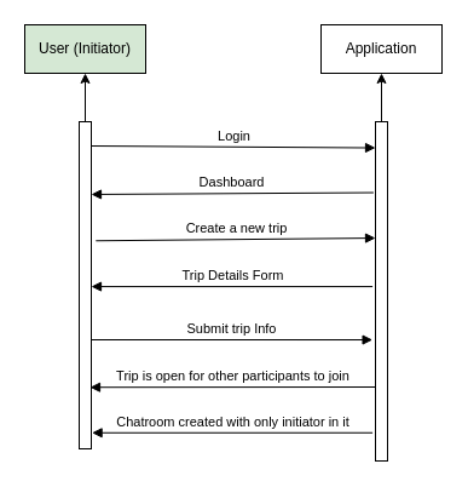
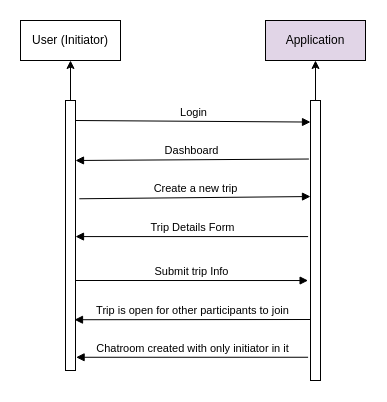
  <mxCell id="0" />
  <mxCell id="1" parent="0" />
- <mxCell id="2" value="User (Initiator)" style="rounded=0;whiteSpace=wrap;html=1;fillColor=#d5e8d4;" vertex="1" parent="1"><mxGeometry x="20" y="20" width="100" height="40" as="geometry" /></mxCell>
- <mxCell id="3" value="Application" style="rounded=0;whiteSpace=wrap;html=1;" vertex="1" parent="1"><mxGeometry x="265" y="20" width="100" height="40" as="geometry" /></mxCell>
+ <mxCell id="2" value="User (Initiator)" style="rounded=0;whiteSpace=wrap;html=1;" vertex="1" parent="1"><mxGeometry x="20" y="20" width="100" height="40" as="geometry" /></mxCell>
+ <mxCell id="3" value="Application" style="rounded=0;whiteSpace=wrap;html=1;fillColor=#e1d5e7;" vertex="1" parent="1"><mxGeometry x="265" y="20" width="100" height="40" as="geometry" /></mxCell>
  <mxCell id="4" value="" style="edgeStyle=orthogonalEdgeStyle;rounded=0;orthogonalLoop=1;jettySize=auto;html=1;" edge="1" parent="1" source="5" target="2"><mxGeometry relative="1" as="geometry" /></mxCell>
  <mxCell id="5" value="" style="html=1;points=[];perimeter=orthogonalPerimeter;" vertex="1" parent="1"><mxGeometry x="65" y="100" width="10" height="270" as="geometry" /></mxCell>
  <mxCell id="6" value="" style="edgeStyle=orthogonalEdgeStyle;rounded=0;orthogonalLoop=1;jettySize=auto;html=1;" edge="1" parent="1" source="7" target="3"><mxGeometry relative="1" as="geometry" /></mxCell>
  <mxCell id="7" value="" style="html=1;points=[];perimeter=orthogonalPerimeter;" vertex="1" parent="1"><mxGeometry x="310" y="100" width="10" height="280" as="geometry" /></mxCell>
  <mxCell id="8" value="Login" style="html=1;verticalAlign=bottom;endArrow=block;rounded=0;entryX=0;entryY=0.077;entryDx=0;entryDy=0;entryPerimeter=0;" edge="1" parent="1" target="7"><mxGeometry width="80" relative="1" as="geometry"><mxPoint x="75" y="120" as="sourcePoint" /><mxPoint x="245" y="120" as="targetPoint" /></mxGeometry></mxCell>
  <mxCell id="9" value="Dashboard" style="html=1;verticalAlign=bottom;endArrow=block;rounded=0;exitX=-0.16;exitY=0.209;exitDx=0;exitDy=0;exitPerimeter=0;" edge="1" parent="1" source="7"><mxGeometry width="80" relative="1" as="geometry"><mxPoint x="225" y="160" as="sourcePoint" /><mxPoint x="75" y="160" as="targetPoint" /></mxGeometry></mxCell>
  <mxCell id="10" value="Create a new trip" style="html=1;verticalAlign=bottom;endArrow=block;rounded=0;entryX=0;entryY=0.343;entryDx=0;entryDy=0;entryPerimeter=0;exitX=1.38;exitY=0.364;exitDx=0;exitDy=0;exitPerimeter=0;" edge="1" parent="1" source="5" target="7"><mxGeometry width="80" relative="1" as="geometry"><mxPoint x="70" y="196" as="sourcePoint" /><mxPoint x="155" y="200" as="targetPoint" /></mxGeometry></mxCell>
  <mxCell id="11" value="Trip Details Form" style="html=1;verticalAlign=bottom;endArrow=block;rounded=0;exitX=-0.24;exitY=0.486;exitDx=0;exitDy=0;exitPerimeter=0;" edge="1" parent="1" source="7" target="5"><mxGeometry width="80" relative="1" as="geometry"><mxPoint x="320" y="270" as="sourcePoint" /><mxPoint x="80" y="240" as="targetPoint" /></mxGeometry></mxCell>
  <mxCell id="12" value="Submit trip Info" style="html=1;verticalAlign=bottom;endArrow=block;rounded=0;entryX=-0.24;entryY=0.643;entryDx=0;entryDy=0;entryPerimeter=0;" edge="1" parent="1" target="7"><mxGeometry width="80" relative="1" as="geometry"><mxPoint x="75" y="280" as="sourcePoint" /><mxPoint x="155" y="280" as="targetPoint" /></mxGeometry></mxCell>
  <mxCell id="13" value="Chatroom created with only initiator in it" style="html=1;verticalAlign=bottom;endArrow=block;rounded=0;entryX=1.06;entryY=0.951;entryDx=0;entryDy=0;entryPerimeter=0;exitX=-0.24;exitY=0.917;exitDx=0;exitDy=0;exitPerimeter=0;" edge="1" parent="1" source="7" target="5"><mxGeometry width="80" relative="1" as="geometry"><mxPoint x="350" y="320" as="sourcePoint" /><mxPoint x="430" y="320" as="targetPoint" /></mxGeometry></mxCell>
  <mxCell id="14" value="Trip is open for other participants to join" style="html=1;verticalAlign=bottom;endArrow=block;rounded=0;entryX=0.9;entryY=0.812;entryDx=0;entryDy=0;entryPerimeter=0;" edge="1" parent="1" target="5"><mxGeometry width="80" relative="1" as="geometry"><mxPoint x="310" y="319" as="sourcePoint" /><mxPoint x="80" y="320" as="targetPoint" /></mxGeometry></mxCell>
